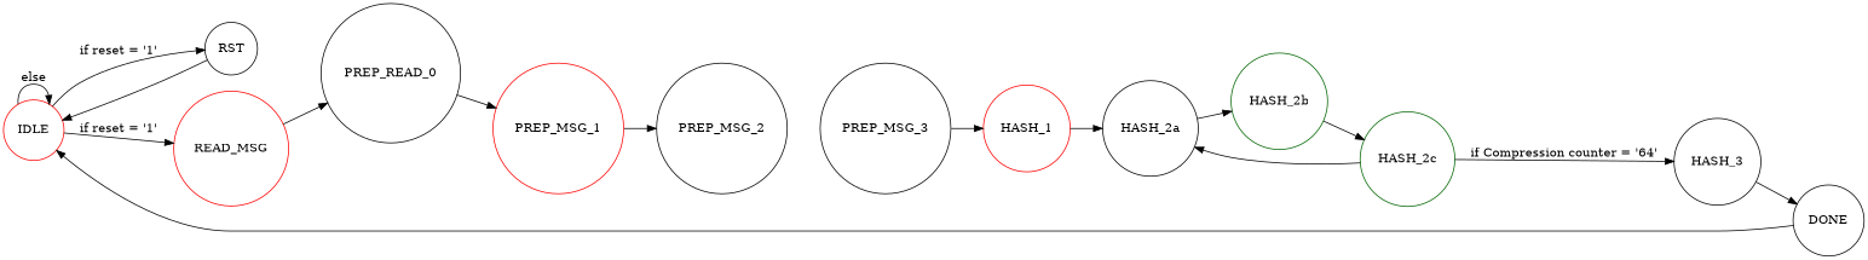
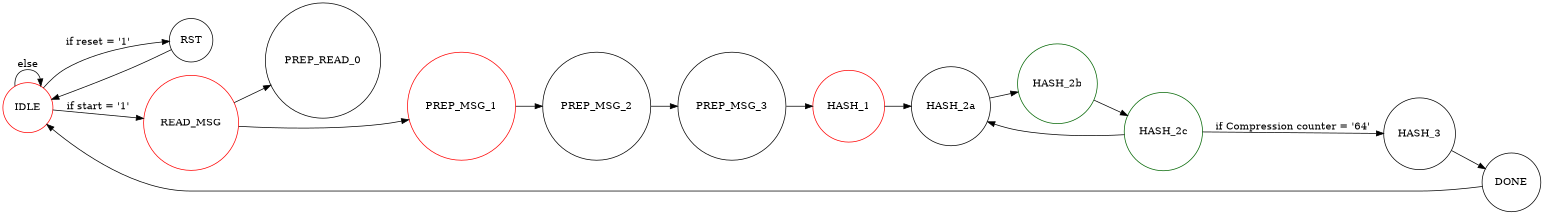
  digraph {
    rankdir=LR
    node [color=black shape=circle]
    IDLE [color=red]
    RST
    READ_MSG [color=red]
    n4 [label=PREP_READ_0]
    PREP_MSG_1 [color=red]
    PREP_MSG_2
    PREP_MSG_3
    HASH_1 [color=red]
    HASH_2a
    HASH_2b [color=darkgreen]
    HASH_2c [color=darkgreen]
    HASH_3
    DONE
    IDLE -> IDLE [label=else]
    IDLE -> RST [label="if reset = '1'"]
-   IDLE -> READ_MSG [label="if reset = '1'"]
+   IDLE -> READ_MSG [label="if start = '1'"]
    RST -> IDLE
    READ_MSG -> n4
-   n4 -> PREP_MSG_1
+   READ_MSG -> PREP_MSG_1
    PREP_MSG_1 -> PREP_MSG_2
+   PREP_MSG_2 -> PREP_MSG_3
    PREP_MSG_3 -> HASH_1
    HASH_1 -> HASH_2a
    HASH_2a -> HASH_2b
    HASH_2b -> HASH_2c
    HASH_2c -> HASH_2a
    HASH_2c -> HASH_3 [label="if Compression counter = '64'"]
    HASH_3 -> DONE
    DONE -> IDLE
  }
